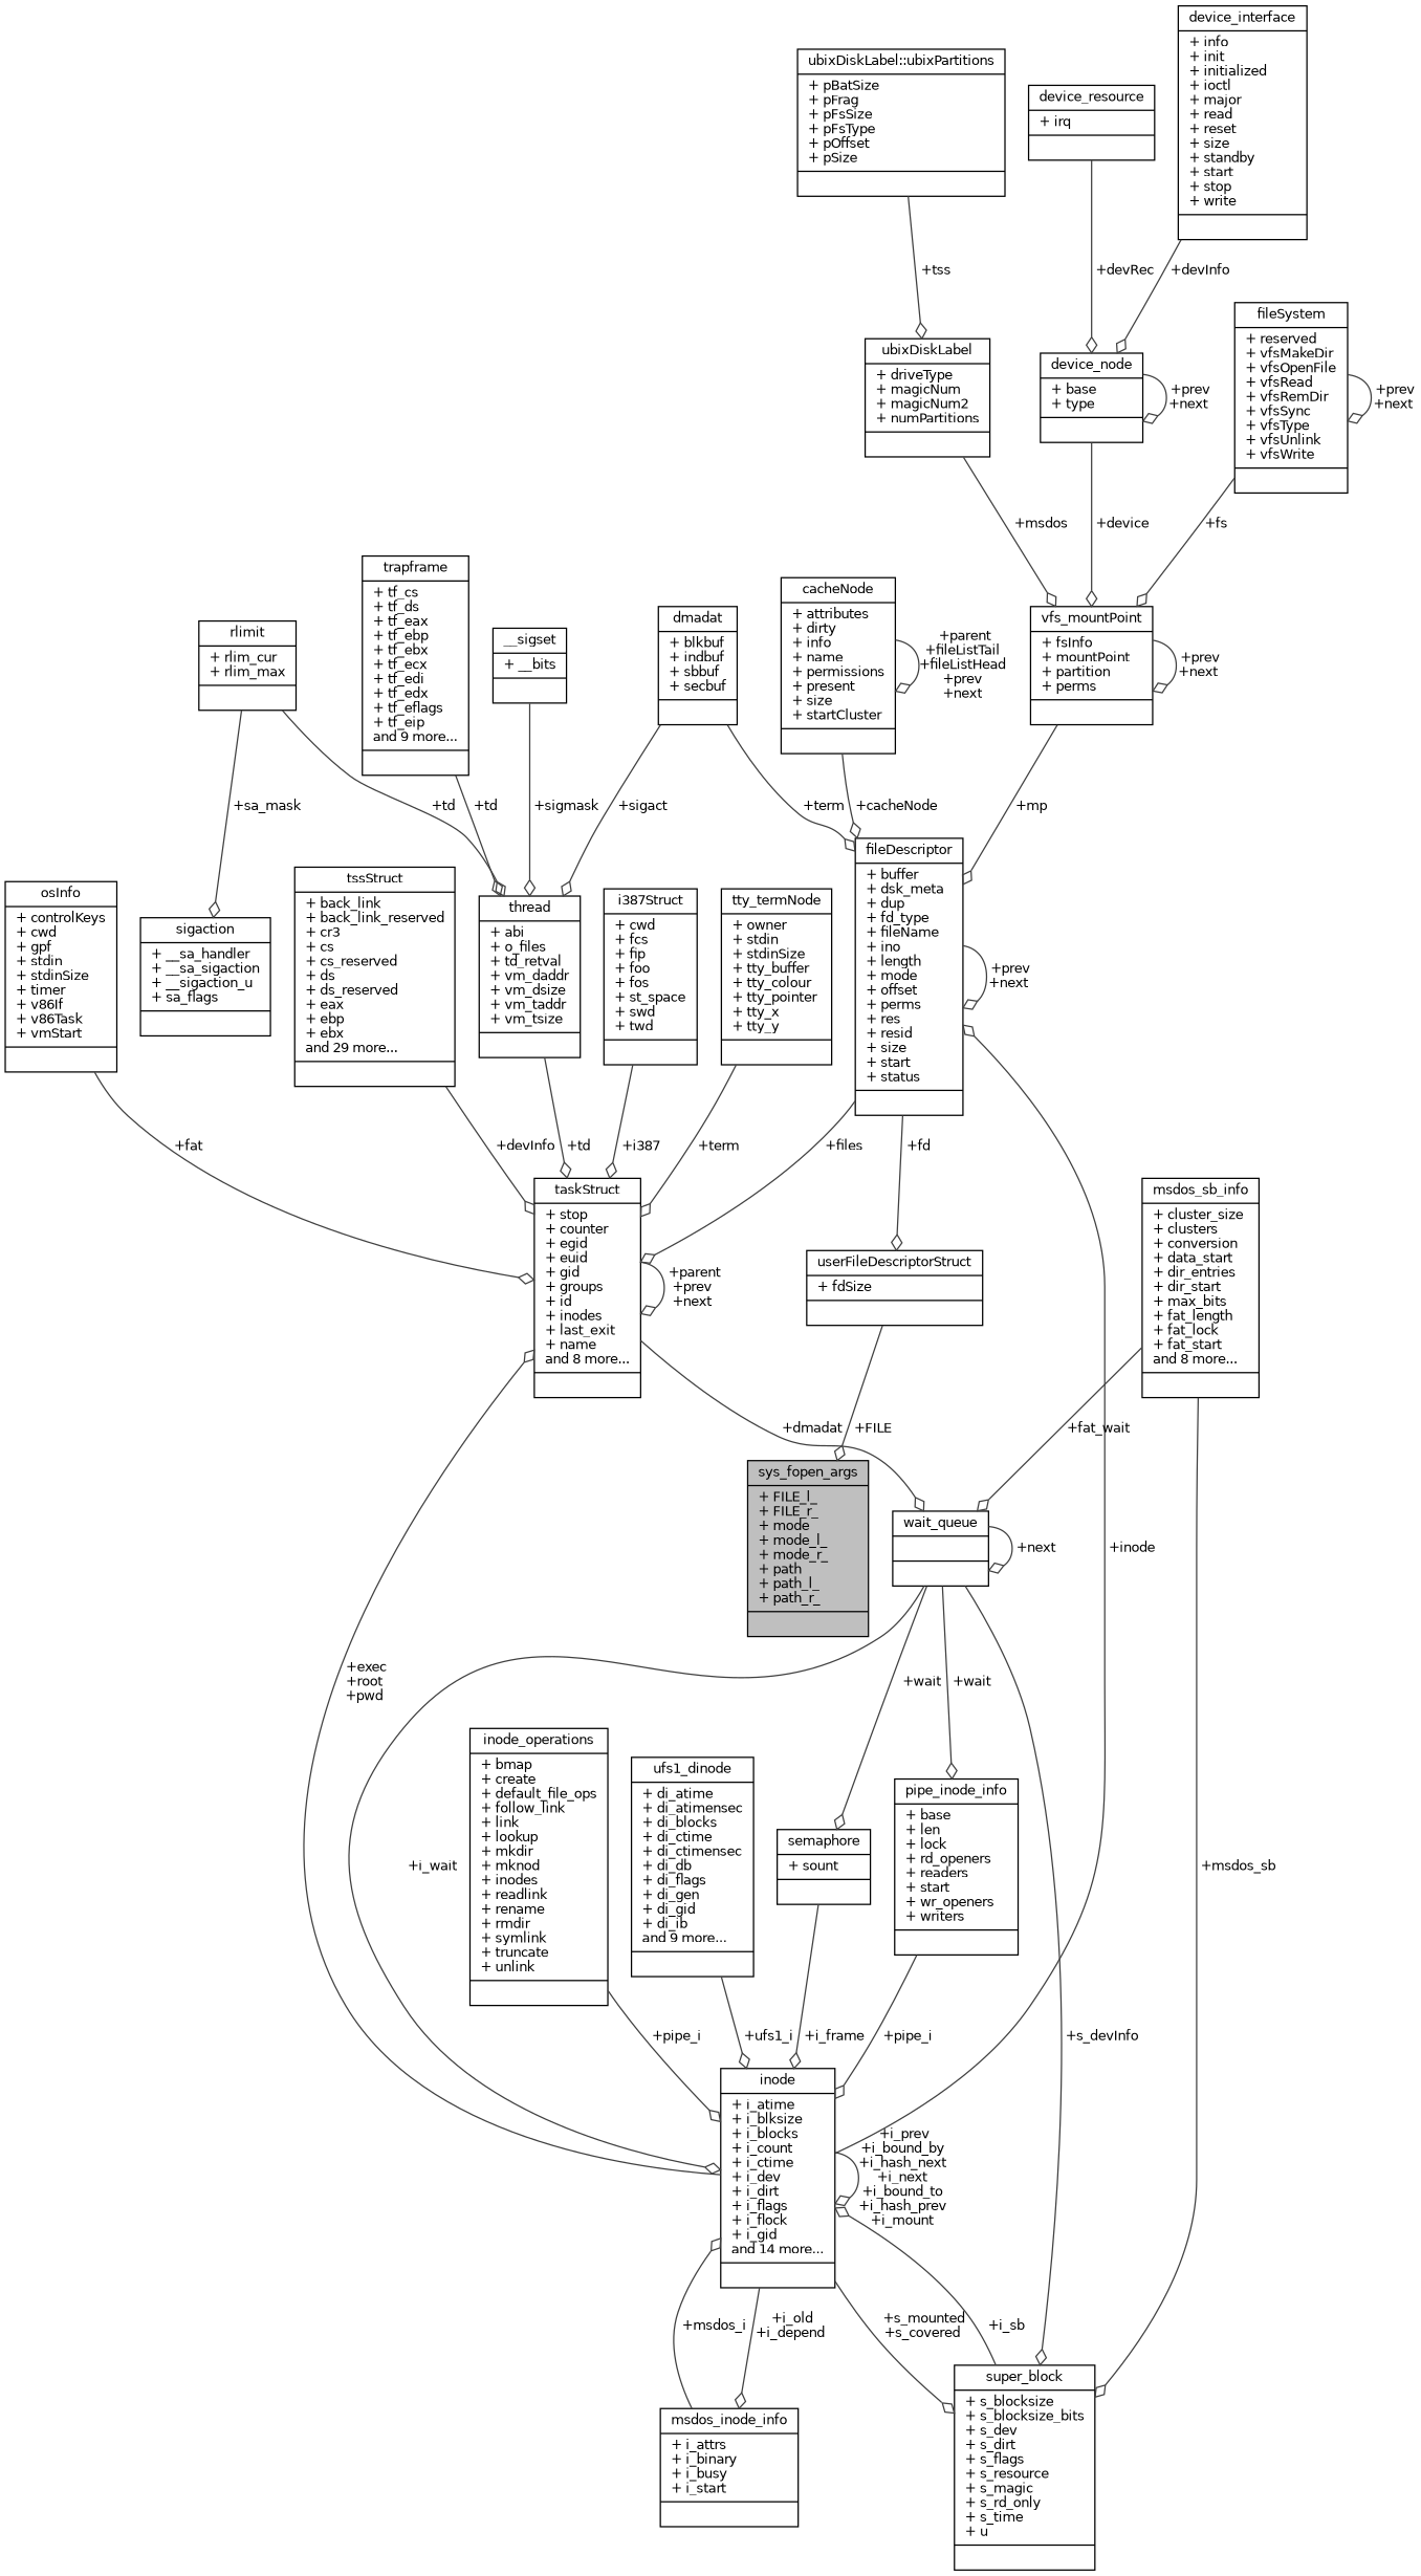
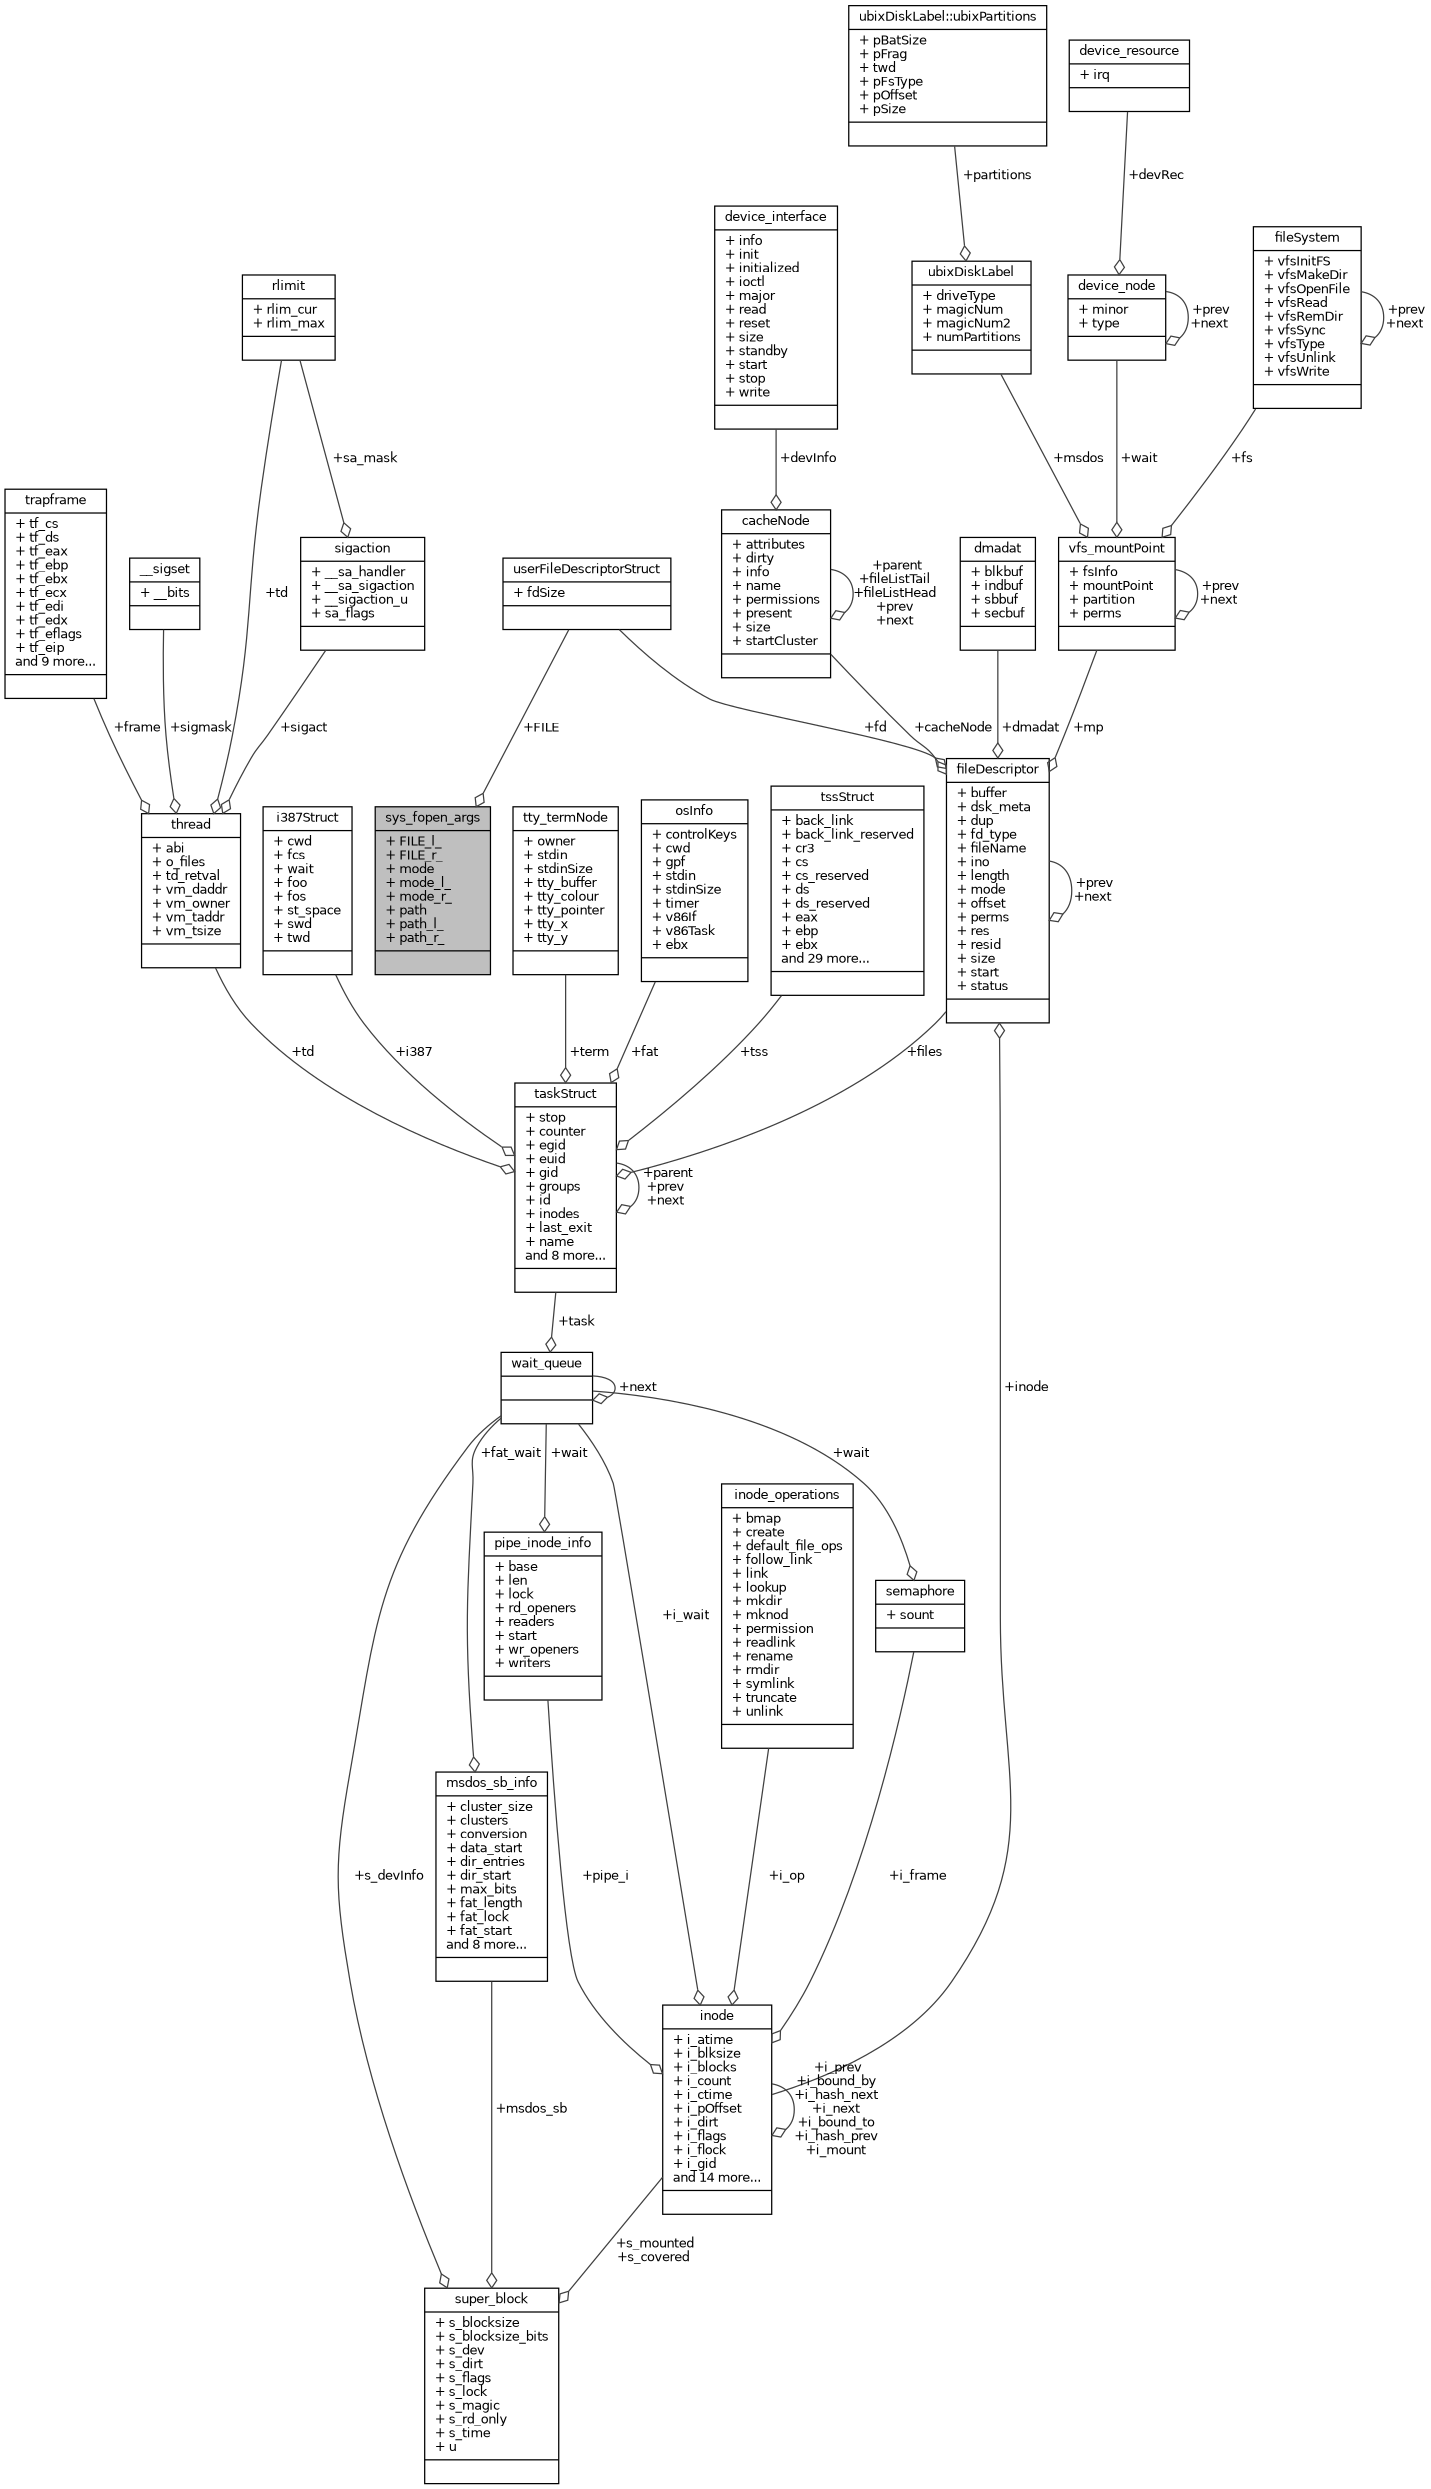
  digraph {
    node [color=black fillcolor=white fontname=Helvetica fontsize=10 shape=record style=filled]
    edge [arrowhead=odiamond color=grey25 fontname=Helvetica fontsize=10 labelfontname=Helvetica labelfontsize=10 style=solid]
    n1 [fillcolor=grey75 fontcolor=black height=0.2 label="{sys_fopen_args\n|+ FILE_l_\l+ FILE_r_\l+ mode\l+ mode_l_\l+ mode_r_\l+ path\l+ path_l_\l+ path_r_\l|}" width=0.4]
    n2 [height=0.2 label="{userFileDescriptorStruct\n|+ fdSize\l|}" width=0.4]
    n3 [height=0.2 label="{fileDescriptor\n|+ buffer\l+ dsk_meta\l+ dup\l+ fd_type\l+ fileName\l+ ino\l+ length\l+ mode\l+ offset\l+ perms\l+ res\l+ resid\l+ size\l+ start\l+ status\l|}" width=0.4]
    n4 [height=0.2 label="{taskStruct\n|+ stop\l+ counter\l+ egid\l+ euid\l+ gid\l+ groups\l+ id\l+ inodes\l+ last_exit\l+ name\land 8 more...\l|}" width=0.4]
    n5 [height=0.2 label="{wait_queue\n||}" width=0.4]
-   n6 [height=0.2 label="{inode\n|+ i_atime\l+ i_blksize\l+ i_blocks\l+ i_count\l+ i_ctime\l+ i_dev\l+ i_dirt\l+ i_flags\l+ i_flock\l+ i_gid\land 14 more...\l|}" width=0.4]
-   n7 [height=0.2 label="{msdos_inode_info\n|+ i_attrs\l+ i_binary\l+ i_busy\l+ i_start\l|}" width=0.4]
-   n8 [height=0.2 label="{super_block\n|+ s_blocksize\l+ s_blocksize_bits\l+ s_dev\l+ s_dirt\l+ s_flags\l+ s_resource\l+ s_magic\l+ s_rd_only\l+ s_time\l+ u\l|}" width=0.4]
+   n6 [height=0.2 label="{inode\n|+ i_atime\l+ i_blksize\l+ i_blocks\l+ i_count\l+ i_ctime\l+ i_pOffset\l+ i_dirt\l+ i_flags\l+ i_flock\l+ i_gid\land 14 more...\l|}" width=0.4]
+   n8 [height=0.2 label="{super_block\n|+ s_blocksize\l+ s_blocksize_bits\l+ s_dev\l+ s_dirt\l+ s_flags\l+ s_lock\l+ s_magic\l+ s_rd_only\l+ s_time\l+ u\l|}" width=0.4]
    n9 [height=0.2 label="{msdos_sb_info\n|+ cluster_size\l+ clusters\l+ conversion\l+ data_start\l+ dir_entries\l+ dir_start\l+ max_bits\l+ fat_length\l+ fat_lock\l+ fat_start\land 8 more...\l|}" width=0.4]
    n10 [height=0.2 label="{semaphore\n|+ sount\l|}" width=0.4]
    n11 [height=0.2 label="{pipe_inode_info\n|+ base\l+ len\l+ lock\l+ rd_openers\l+ readers\l+ start\l+ wr_openers\l+ writers\l|}" width=0.4]
-   n12 [height=0.2 label="{i387Struct\n|+ cwd\l+ fcs\l+ fip\l+ foo\l+ fos\l+ st_space\l+ swd\l+ twd\l|}" width=0.4]
-   n13 [height=0.2 label="{thread\n|+ abi\l+ o_files\l+ td_retval\l+ vm_daddr\l+ vm_dsize\l+ vm_taddr\l+ vm_tsize\l|}" width=0.4]
+   n12 [height=0.2 label="{i387Struct\n|+ cwd\l+ fcs\l+ wait\l+ foo\l+ fos\l+ st_space\l+ swd\l+ twd\l|}" width=0.4]
+   n13 [height=0.2 label="{thread\n|+ abi\l+ o_files\l+ td_retval\l+ vm_daddr\l+ vm_owner\l+ vm_taddr\l+ vm_tsize\l|}" width=0.4]
    n14 [height=0.2 label="{trapframe\n|+ tf_cs\l+ tf_ds\l+ tf_eax\l+ tf_ebp\l+ tf_ebx\l+ tf_ecx\l+ tf_edi\l+ tf_edx\l+ tf_eflags\l+ tf_eip\land 9 more...\l|}" width=0.4]
    n15 [height=0.2 label="{__sigset\n|+ __bits\l|}" width=0.4]
    n16 [height=0.2 label="{sigaction\n|+ __sa_handler\l+ __sa_sigaction\l+ __sigaction_u\l+ sa_flags\l|}" width=0.4]
    n17 [height=0.2 label="{rlimit\n|+ rlim_cur\l+ rlim_max\l|}" width=0.4]
    n18 [height=0.2 label="{tty_termNode\n|+ owner\l+ stdin\l+ stdinSize\l+ tty_buffer\l+ tty_colour\l+ tty_pointer\l+ tty_x\l+ tty_y\l|}" width=0.4]
-   n19 [height=0.2 label="{osInfo\n|+ controlKeys\l+ cwd\l+ gpf\l+ stdin\l+ stdinSize\l+ timer\l+ v86If\l+ v86Task\l+ vmStart\l|}" width=0.4]
+   n19 [height=0.2 label="{osInfo\n|+ controlKeys\l+ cwd\l+ gpf\l+ stdin\l+ stdinSize\l+ timer\l+ v86If\l+ v86Task\l+ ebx\l|}" width=0.4]
    n20 [height=0.2 label="{tssStruct\n|+ back_link\l+ back_link_reserved\l+ cr3\l+ cs\l+ cs_reserved\l+ ds\l+ ds_reserved\l+ eax\l+ ebp\l+ ebx\land 29 more...\l|}" width=0.4]
-   n21 [height=0.2 label="{inode_operations\n|+ bmap\l+ create\l+ default_file_ops\l+ follow_link\l+ link\l+ lookup\l+ mkdir\l+ mknod\l+ inodes\l+ readlink\l+ rename\l+ rmdir\l+ symlink\l+ truncate\l+ unlink\l|}" width=0.4]
-   n22 [height=0.2 label="{ufs1_dinode\n|+ di_atime\l+ di_atimensec\l+ di_blocks\l+ di_ctime\l+ di_ctimensec\l+ di_db\l+ di_flags\l+ di_gen\l+ di_gid\l+ di_ib\land 9 more...\l|}" width=0.4]
+   n21 [height=0.2 label="{inode_operations\n|+ bmap\l+ create\l+ default_file_ops\l+ follow_link\l+ link\l+ lookup\l+ mkdir\l+ mknod\l+ permission\l+ readlink\l+ rename\l+ rmdir\l+ symlink\l+ truncate\l+ unlink\l|}" width=0.4]
    n23 [height=0.2 label="{cacheNode\n|+ attributes\l+ dirty\l+ info\l+ name\l+ permissions\l+ present\l+ size\l+ startCluster\l|}" width=0.4]
    n24 [height=0.2 label="{dmadat\n|+ blkbuf\l+ indbuf\l+ sbbuf\l+ secbuf\l|}" width=0.4]
    n25 [height=0.2 label="{vfs_mountPoint\n|+ fsInfo\l+ mountPoint\l+ partition\l+ perms\l|}" width=0.4]
    n26 [height=0.2 label="{ubixDiskLabel\n|+ driveType\l+ magicNum\l+ magicNum2\l+ numPartitions\l|}" width=0.4]
-   n27 [height=0.2 label="{ubixDiskLabel::ubixPartitions\n|+ pBatSize\l+ pFrag\l+ pFsSize\l+ pFsType\l+ pOffset\l+ pSize\l|}" width=0.4]
-   n28 [height=0.2 label="{device_node\n|+ base\l+ type\l|}" width=0.4]
+   n27 [height=0.2 label="{ubixDiskLabel::ubixPartitions\n|+ pBatSize\l+ pFrag\l+ twd\l+ pFsType\l+ pOffset\l+ pSize\l|}" width=0.4]
+   n28 [height=0.2 label="{device_node\n|+ minor\l+ type\l|}" width=0.4]
    n29 [height=0.2 label="{device_resource\n|+ irq\l|}" width=0.4]
    n30 [height=0.2 label="{device_interface\n|+ info\l+ init\l+ initialized\l+ ioctl\l+ major\l+ read\l+ reset\l+ size\l+ standby\l+ start\l+ stop\l+ write\l|}" width=0.4]
-   n31 [height=0.2 label="{fileSystem\n|+ reserved\l+ vfsMakeDir\l+ vfsOpenFile\l+ vfsRead\l+ vfsRemDir\l+ vfsSync\l+ vfsType\l+ vfsUnlink\l+ vfsWrite\l|}" width=0.4]
+   n31 [height=0.2 label="{fileSystem\n|+ vfsInitFS\l+ vfsMakeDir\l+ vfsOpenFile\l+ vfsRead\l+ vfsRemDir\l+ vfsSync\l+ vfsType\l+ vfsUnlink\l+ vfsWrite\l|}" width=0.4]
    n2 -> n1 [label=" +FILE"]
-   n3 -> n2 [label=" +fd"]
+   n2 -> n3 [label=" +fd"]
    n3 -> n3 [label=" +prev\n+next"]
    n3 -> n4 [label=" +files"]
    n4 -> n4 [label=" +parent\n+prev\n+next"]
-   n4 -> n5 [label=" +dmadat"]
+   n4 -> n5 [label=" +task"]
    n5 -> n5 [label=" +next"]
    n5 -> n6 [label=" +i_wait"]
    n5 -> n8 [label=" +s_devInfo"]
-   n9 -> n5 [label=" +fat_wait"]
+   n5 -> n9 [label=" +fat_wait"]
    n5 -> n10 [label=" +wait"]
    n5 -> n11 [label=" +wait"]
    n6 -> n3 [label=" +inode"]
-   n6 -> n4 [label=" +exec\n+root\n+pwd"]
    n6 -> n6 [label=" +i_prev\n+i_bound_by\n+i_hash_next\n+i_next\n+i_bound_to\n+i_hash_prev\n+i_mount"]
-   n6 -> n7 [label=" +i_old\n+i_depend"]
    n6 -> n8 [label=" +s_mounted\n+s_covered"]
-   n7 -> n6 [label=" +msdos_i"]
-   n8 -> n6 [label=" +i_sb"]
    n9 -> n8 [label=" +msdos_sb"]
    n10 -> n6 [label=" +i_frame"]
    n11 -> n6 [label=" +pipe_i"]
    n12 -> n4 [label=" +i387"]
    n13 -> n4 [label=" +td"]
-   n14 -> n13 [label=" +td"]
+   n14 -> n13 [label=" +frame"]
    n15 -> n13 [label=" +sigmask"]
-   n24 -> n13 [label=" +sigact"]
+   n16 -> n13 [label=" +sigact"]
    n17 -> n13 [label=" +td"]
    n17 -> n16 [label=" +sa_mask"]
    n18 -> n4 [label=" +term"]
    n19 -> n4 [label=" +fat"]
-   n20 -> n4 [label=" +devInfo"]
-   n21 -> n6 [label=" +pipe_i"]
-   n22 -> n6 [label=" +ufs1_i"]
+   n20 -> n4 [label=" +tss"]
+   n21 -> n6 [label=" +i_op"]
    n23 -> n3 [label=" +cacheNode"]
    n23 -> n23 [label=" +parent\n+fileListTail\n+fileListHead\n+prev\n+next"]
-   n24 -> n3 [label=" +term"]
+   n24 -> n3 [label=" +dmadat"]
    n25 -> n3 [label=" +mp"]
    n25 -> n25 [label=" +prev\n+next"]
    n26 -> n25 [label=" +msdos"]
-   n27 -> n26 [label=" +tss"]
-   n28 -> n25 [label=" +device"]
+   n27 -> n26 [label=" +partitions"]
+   n28 -> n25 [label=" +wait"]
    n28 -> n28 [label=" +prev\n+next"]
    n29 -> n28 [label=" +devRec"]
-   n30 -> n28 [label=" +devInfo"]
+   n30 -> n23 [label=" +devInfo"]
    n31 -> n25 [label=" +fs"]
    n31 -> n31 [label=" +prev\n+next"]
  }
